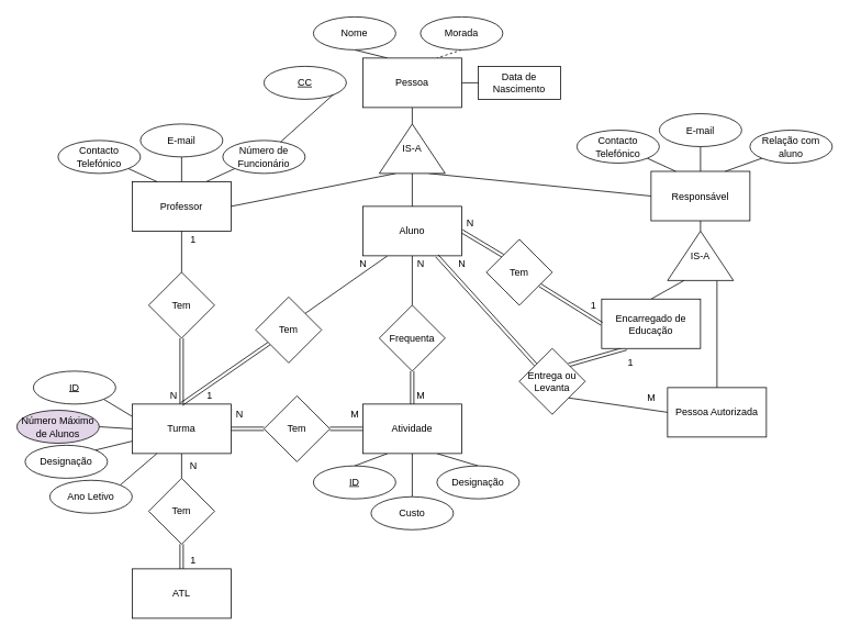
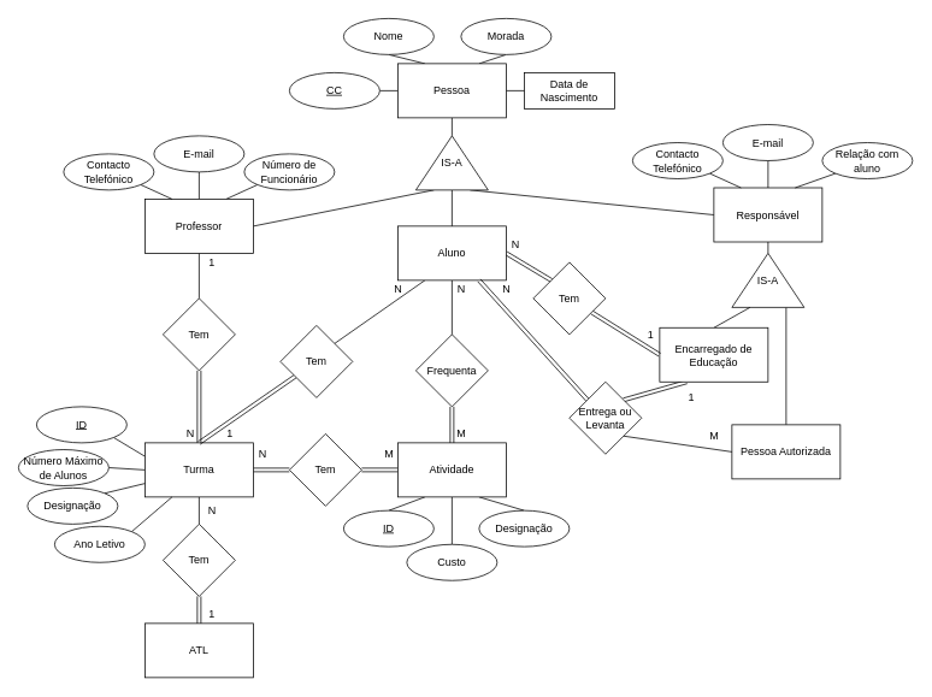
  <mxCell id="0" />
  <mxCell id="1" parent="0" />
  <mxCell id="2" value="ATL" style="rounded=0;whiteSpace=wrap;html=1;" parent="1" vertex="1"><mxGeometry x="160" y="690" width="120" height="60" as="geometry" /></mxCell>
  <mxCell id="3" style="edgeStyle=none;rounded=0;orthogonalLoop=1;jettySize=auto;html=1;exitX=0.5;exitY=1;exitDx=0;exitDy=0;entryX=0.5;entryY=0;entryDx=0;entryDy=0;endArrow=none;endFill=0;shape=link;" edge="1" parent="1" source="4" target="2"><mxGeometry relative="1" as="geometry" /></mxCell>
  <mxCell id="4" value="Tem" style="rhombus;whiteSpace=wrap;html=1;" parent="1" vertex="1"><mxGeometry x="180" y="580" width="80" height="80" as="geometry" /></mxCell>
  <mxCell id="5" style="edgeStyle=none;rounded=0;orthogonalLoop=1;jettySize=auto;html=1;exitX=0.5;exitY=1;exitDx=0;exitDy=0;entryX=0.5;entryY=0;entryDx=0;entryDy=0;endArrow=none;endFill=0;" edge="1" parent="1" source="9" target="4"><mxGeometry relative="1" as="geometry" /></mxCell>
  <mxCell id="6" style="edgeStyle=none;rounded=0;orthogonalLoop=1;jettySize=auto;html=1;exitX=0;exitY=0.25;exitDx=0;exitDy=0;entryX=1;entryY=1;entryDx=0;entryDy=0;endArrow=none;endFill=0;" edge="1" parent="1" source="9" target="10"><mxGeometry relative="1" as="geometry" /></mxCell>
  <mxCell id="7" style="edgeStyle=none;rounded=0;orthogonalLoop=1;jettySize=auto;html=1;exitX=0;exitY=0.5;exitDx=0;exitDy=0;entryX=1;entryY=0.5;entryDx=0;entryDy=0;endArrow=none;endFill=0;" edge="1" parent="1" source="9" target="15"><mxGeometry relative="1" as="geometry" /></mxCell>
  <mxCell id="8" style="edgeStyle=none;shape=link;rounded=0;orthogonalLoop=1;jettySize=auto;html=1;exitX=1;exitY=0.5;exitDx=0;exitDy=0;entryX=0;entryY=0.5;entryDx=0;entryDy=0;endArrow=none;endFill=0;" edge="1" parent="1" source="9" target="88"><mxGeometry relative="1" as="geometry" /></mxCell>
  <mxCell id="9" value="Turma" style="rounded=0;whiteSpace=wrap;html=1;" parent="1" vertex="1"><mxGeometry x="160" y="490" width="120" height="60" as="geometry" /></mxCell>
  <mxCell id="10" value="&lt;u&gt;ID&lt;/u&gt;" style="ellipse;whiteSpace=wrap;html=1;" parent="1" vertex="1"><mxGeometry x="40" y="450" width="100" height="40" as="geometry" /></mxCell>
  <mxCell id="11" style="edgeStyle=none;rounded=0;orthogonalLoop=1;jettySize=auto;html=1;exitX=1;exitY=0;exitDx=0;exitDy=0;entryX=0;entryY=0.75;entryDx=0;entryDy=0;endArrow=none;endFill=0;" edge="1" parent="1" source="12" target="9"><mxGeometry relative="1" as="geometry" /></mxCell>
  <mxCell id="12" value="Designação" style="ellipse;whiteSpace=wrap;html=1;" vertex="1" parent="1"><mxGeometry x="30" y="540" width="100" height="40" as="geometry" /></mxCell>
  <mxCell id="13" style="edgeStyle=none;rounded=0;orthogonalLoop=1;jettySize=auto;html=1;exitX=1;exitY=0;exitDx=0;exitDy=0;entryX=0.25;entryY=1;entryDx=0;entryDy=0;endArrow=none;endFill=0;" edge="1" parent="1" source="14" target="9"><mxGeometry relative="1" as="geometry" /></mxCell>
  <mxCell id="14" value="Ano Letivo" style="ellipse;whiteSpace=wrap;html=1;" vertex="1" parent="1"><mxGeometry x="60" y="582.5" width="100" height="40" as="geometry" /></mxCell>
- <mxCell id="15" value="Número Máximo de Alunos" style="ellipse;whiteSpace=wrap;html=1;fillColor=#e1d5e7;" vertex="1" parent="1"><mxGeometry y="497.5" width="100" height="40" as="geometry" x="20" /></mxCell>
+ <mxCell id="15" value="Número Máximo de Alunos" style="ellipse;whiteSpace=wrap;html=1;" vertex="1" parent="1"><mxGeometry y="497.5" width="100" height="40" as="geometry" x="20" /></mxCell>
  <mxCell id="16" style="edgeStyle=none;rounded=0;orthogonalLoop=1;jettySize=auto;html=1;exitX=0.25;exitY=1;exitDx=0;exitDy=0;entryX=0.5;entryY=0;entryDx=0;entryDy=0;endArrow=none;endFill=0;" edge="1" parent="1" source="20" target="21"><mxGeometry relative="1" as="geometry" /></mxCell>
  <mxCell id="17" style="edgeStyle=none;rounded=0;orthogonalLoop=1;jettySize=auto;html=1;exitX=0.5;exitY=1;exitDx=0;exitDy=0;entryX=0.5;entryY=0;entryDx=0;entryDy=0;endArrow=none;endFill=0;" edge="1" parent="1" source="20" target="23"><mxGeometry relative="1" as="geometry" /></mxCell>
  <mxCell id="18" style="edgeStyle=none;rounded=0;orthogonalLoop=1;jettySize=auto;html=1;exitX=0.75;exitY=1;exitDx=0;exitDy=0;entryX=0.5;entryY=0;entryDx=0;entryDy=0;endArrow=none;endFill=0;" edge="1" parent="1" source="20" target="22"><mxGeometry relative="1" as="geometry" /></mxCell>
  <mxCell id="19" style="edgeStyle=none;shape=link;rounded=0;orthogonalLoop=1;jettySize=auto;html=1;exitX=0;exitY=0.5;exitDx=0;exitDy=0;entryX=1;entryY=0.5;entryDx=0;entryDy=0;endArrow=none;endFill=0;" edge="1" parent="1" source="20" target="88"><mxGeometry relative="1" as="geometry" /></mxCell>
  <mxCell id="20" value="Atividade" style="whiteSpace=wrap;html=1;" vertex="1" parent="1"><mxGeometry x="440" y="490" width="120" height="60" as="geometry" /></mxCell>
  <mxCell id="21" value="&lt;u&gt;ID&lt;/u&gt;" style="ellipse;whiteSpace=wrap;html=1;" vertex="1" parent="1"><mxGeometry x="380" y="565" width="100" height="40" as="geometry" /></mxCell>
  <mxCell id="22" value="Designação" style="ellipse;whiteSpace=wrap;html=1;" vertex="1" parent="1"><mxGeometry x="530" y="565" width="100" height="40" as="geometry" /></mxCell>
  <mxCell id="23" value="Custo" style="ellipse;whiteSpace=wrap;html=1;" vertex="1" parent="1"><mxGeometry x="450" y="602.5" width="100" height="40" as="geometry" /></mxCell>
  <mxCell id="24" style="edgeStyle=none;rounded=0;orthogonalLoop=1;jettySize=auto;html=1;exitX=1;exitY=0.5;exitDx=0;exitDy=0;entryX=0;entryY=0;entryDx=0;entryDy=0;endArrow=none;endFill=0;shape=link;" edge="1" parent="1" source="27" target="69"><mxGeometry relative="1" as="geometry" /></mxCell>
  <mxCell id="25" value="" style="edgeStyle=none;rounded=0;orthogonalLoop=1;jettySize=auto;html=1;endArrow=none;endFill=0;entryX=0.5;entryY=0;entryDx=0;entryDy=0;exitX=0.5;exitY=1;exitDx=0;exitDy=0;" edge="1" parent="1" source="27" target="29"><mxGeometry relative="1" as="geometry" /></mxCell>
  <mxCell id="26" style="edgeStyle=none;rounded=0;orthogonalLoop=1;jettySize=auto;html=1;exitX=0.25;exitY=1;exitDx=0;exitDy=0;entryX=1;entryY=0;entryDx=0;entryDy=0;endArrow=none;endFill=0;" edge="1" parent="1" source="27" target="53"><mxGeometry relative="1" as="geometry" /></mxCell>
  <mxCell id="27" value="Aluno" style="rounded=0;whiteSpace=wrap;html=1;" vertex="1" parent="1"><mxGeometry x="440" y="250" width="120" height="60" as="geometry" /></mxCell>
  <mxCell id="28" style="edgeStyle=none;rounded=0;orthogonalLoop=1;jettySize=auto;html=1;exitX=0.5;exitY=1;exitDx=0;exitDy=0;entryX=0.5;entryY=0;entryDx=0;entryDy=0;endArrow=none;endFill=0;shape=link;" edge="1" parent="1" source="29" target="20"><mxGeometry relative="1" as="geometry" /></mxCell>
  <mxCell id="29" value="Frequenta" style="rhombus;whiteSpace=wrap;html=1;" vertex="1" parent="1"><mxGeometry x="460" y="370" width="80" height="80" as="geometry" /></mxCell>
  <mxCell id="30" style="edgeStyle=none;rounded=0;orthogonalLoop=1;jettySize=auto;html=1;exitX=1;exitY=0.5;exitDx=0;exitDy=0;entryX=0;entryY=0.25;entryDx=0;entryDy=0;endArrow=none;endFill=0;" edge="1" parent="1" source="34" target="51"><mxGeometry relative="1" as="geometry" /></mxCell>
  <mxCell id="31" style="edgeStyle=none;rounded=0;orthogonalLoop=1;jettySize=auto;html=1;exitX=0.5;exitY=1;exitDx=0;exitDy=0;entryX=0.5;entryY=0;entryDx=0;entryDy=0;endArrow=none;endFill=0;" edge="1" parent="1" source="34" target="74"><mxGeometry relative="1" as="geometry" /></mxCell>
  <mxCell id="32" style="edgeStyle=none;rounded=0;orthogonalLoop=1;jettySize=auto;html=1;exitX=0.75;exitY=0;exitDx=0;exitDy=0;entryX=0;entryY=1;entryDx=0;entryDy=0;endArrow=none;endFill=0;" edge="1" parent="1" source="34" target="35"><mxGeometry relative="1" as="geometry" /></mxCell>
  <mxCell id="33" style="edgeStyle=none;rounded=0;orthogonalLoop=1;jettySize=auto;html=1;exitX=0.5;exitY=0;exitDx=0;exitDy=0;entryX=0.5;entryY=1;entryDx=0;entryDy=0;endArrow=none;endFill=0;" edge="1" parent="1" source="34" target="45"><mxGeometry relative="1" as="geometry" /></mxCell>
  <mxCell id="34" value="Professor" style="rounded=0;whiteSpace=wrap;html=1;" vertex="1" parent="1"><mxGeometry x="160" y="220" width="120" height="60" as="geometry" /></mxCell>
  <mxCell id="35" value="Número de Funcionário" style="ellipse;whiteSpace=wrap;html=1;" vertex="1" parent="1"><mxGeometry x="270" y="170" width="100" height="40" as="geometry" /></mxCell>
  <mxCell id="36" style="edgeStyle=none;rounded=0;orthogonalLoop=1;jettySize=auto;html=1;exitX=0.5;exitY=1;exitDx=0;exitDy=0;entryX=0.25;entryY=0;entryDx=0;entryDy=0;endArrow=none;endFill=0;" edge="1" parent="1" source="37" target="48"><mxGeometry relative="1" as="geometry" /></mxCell>
  <mxCell id="37" value="Nome" style="ellipse;whiteSpace=wrap;html=1;" vertex="1" parent="1"><mxGeometry x="380" width="100" height="40" as="geometry" y="20" /></mxCell>
- <mxCell id="38" style="edgeStyle=none;rounded=0;orthogonalLoop=1;jettySize=auto;html=1;exitX=1;exitY=0.5;exitDx=0;exitDy=0;endArrow=none;endFill=0;" edge="1" parent="1" source="39" target="35"><mxGeometry relative="1" as="geometry" /></mxCell>
+ <mxCell id="38" style="edgeStyle=none;rounded=0;orthogonalLoop=1;jettySize=auto;html=1;exitX=1;exitY=0.5;exitDx=0;exitDy=0;entryX=0;entryY=0.5;entryDx=0;entryDy=0;endArrow=none;endFill=0;" edge="1" parent="1" source="39" target="48"><mxGeometry relative="1" as="geometry" /></mxCell>
  <mxCell id="39" value="&lt;u&gt;CC&lt;/u&gt;" style="ellipse;whiteSpace=wrap;html=1;" vertex="1" parent="1"><mxGeometry x="320" y="80" width="100" height="40" as="geometry" /></mxCell>
- <mxCell id="40" style="edgeStyle=none;rounded=0;orthogonalLoop=1;jettySize=auto;html=1;exitX=0.5;exitY=1;exitDx=0;exitDy=0;entryX=0.75;entryY=0;entryDx=0;entryDy=0;endArrow=none;endFill=0;dashed=1;" edge="1" parent="1" source="41" target="48"><mxGeometry relative="1" as="geometry" /></mxCell>
+ <mxCell id="40" style="edgeStyle=none;rounded=0;orthogonalLoop=1;jettySize=auto;html=1;exitX=0.5;exitY=1;exitDx=0;exitDy=0;entryX=0.75;entryY=0;entryDx=0;entryDy=0;endArrow=none;endFill=0;" edge="1" parent="1" source="41" target="48"><mxGeometry relative="1" as="geometry" /></mxCell>
  <mxCell id="41" value="Morada" style="ellipse;whiteSpace=wrap;html=1;" vertex="1" parent="1"><mxGeometry x="510" width="100" height="40" as="geometry" y="20" /></mxCell>
  <mxCell id="42" value="Data de Nascimento" style="whiteSpace=wrap;html=1;rounded=0;" vertex="1" parent="1"><mxGeometry x="580" y="80" width="100" height="40" as="geometry" /></mxCell>
  <mxCell id="43" style="edgeStyle=none;rounded=0;orthogonalLoop=1;jettySize=auto;html=1;exitX=1;exitY=1;exitDx=0;exitDy=0;entryX=0.25;entryY=0;entryDx=0;entryDy=0;endArrow=none;endFill=0;" edge="1" parent="1" source="44" target="34"><mxGeometry relative="1" as="geometry" /></mxCell>
  <mxCell id="44" value="Contacto Telefónico" style="ellipse;whiteSpace=wrap;html=1;" vertex="1" parent="1"><mxGeometry x="70" y="170" width="100" height="40" as="geometry" /></mxCell>
  <mxCell id="45" value="E-mail" style="ellipse;whiteSpace=wrap;html=1;" vertex="1" parent="1"><mxGeometry x="170" y="150" width="100" height="40" as="geometry" /></mxCell>
  <mxCell id="46" style="rounded=0;orthogonalLoop=1;jettySize=auto;html=1;exitX=1;exitY=0.5;exitDx=0;exitDy=0;entryX=0;entryY=0.5;entryDx=0;entryDy=0;endArrow=none;endFill=0;" edge="1" parent="1" source="48" target="42"><mxGeometry relative="1" as="geometry" /></mxCell>
  <mxCell id="47" style="edgeStyle=none;rounded=0;orthogonalLoop=1;jettySize=auto;html=1;exitX=0.5;exitY=1;exitDx=0;exitDy=0;entryX=1;entryY=0.5;entryDx=0;entryDy=0;endArrow=none;endFill=0;" edge="1" parent="1" source="48" target="51"><mxGeometry relative="1" as="geometry" /></mxCell>
  <mxCell id="48" value="Pessoa" style="rounded=0;whiteSpace=wrap;html=1;" vertex="1" parent="1"><mxGeometry x="440" y="70" width="120" height="60" as="geometry" /></mxCell>
  <mxCell id="49" style="edgeStyle=none;rounded=0;orthogonalLoop=1;jettySize=auto;html=1;exitX=0;exitY=0.5;exitDx=0;exitDy=0;entryX=0.5;entryY=0;entryDx=0;entryDy=0;endArrow=none;endFill=0;" edge="1" parent="1" source="51" target="27"><mxGeometry relative="1" as="geometry" /></mxCell>
  <mxCell id="50" style="edgeStyle=none;rounded=0;orthogonalLoop=1;jettySize=auto;html=1;exitX=0;exitY=0.75;exitDx=0;exitDy=0;entryX=0;entryY=0.5;entryDx=0;entryDy=0;endArrow=none;endFill=0;" edge="1" parent="1" source="51" target="55"><mxGeometry relative="1" as="geometry" /></mxCell>
  <mxCell id="51" value="IS-A" style="triangle;whiteSpace=wrap;html=1;direction=north;" vertex="1" parent="1"><mxGeometry x="460" y="150" width="80" height="60" as="geometry" /></mxCell>
  <mxCell id="52" style="edgeStyle=none;rounded=0;orthogonalLoop=1;jettySize=auto;html=1;entryX=0.5;entryY=0;entryDx=0;entryDy=0;endArrow=none;endFill=0;shape=link;" edge="1" parent="1" source="53" target="9"><mxGeometry relative="1" as="geometry" /></mxCell>
  <mxCell id="53" value="Tem" style="rhombus;whiteSpace=wrap;html=1;" vertex="1" parent="1"><mxGeometry x="310" y="360" width="80" height="80" as="geometry" /></mxCell>
  <mxCell id="54" style="edgeStyle=none;rounded=0;orthogonalLoop=1;jettySize=auto;html=1;exitX=0.5;exitY=1;exitDx=0;exitDy=0;entryX=1;entryY=0.5;entryDx=0;entryDy=0;endArrow=none;endFill=0;" edge="1" parent="1" source="55" target="63"><mxGeometry relative="1" as="geometry" /></mxCell>
  <mxCell id="55" value="Responsável" style="rounded=0;whiteSpace=wrap;html=1;" vertex="1" parent="1"><mxGeometry x="790" y="207.5" width="120" height="60" as="geometry" /></mxCell>
  <mxCell id="56" style="edgeStyle=none;rounded=0;orthogonalLoop=1;jettySize=auto;html=1;exitX=1;exitY=1;exitDx=0;exitDy=0;entryX=0.25;entryY=0;entryDx=0;entryDy=0;endArrow=none;endFill=0;" edge="1" parent="1" source="57" target="55"><mxGeometry relative="1" as="geometry" /></mxCell>
  <mxCell id="57" value="Contacto Telefónico" style="ellipse;whiteSpace=wrap;html=1;" vertex="1" parent="1"><mxGeometry x="700" y="157.5" width="100" height="40" as="geometry" /></mxCell>
  <mxCell id="58" style="edgeStyle=none;rounded=0;orthogonalLoop=1;jettySize=auto;html=1;exitX=0.5;exitY=1;exitDx=0;exitDy=0;entryX=0.5;entryY=0;entryDx=0;entryDy=0;endArrow=none;endFill=0;" edge="1" parent="1" source="59" target="55"><mxGeometry relative="1" as="geometry" /></mxCell>
  <mxCell id="59" value="E-mail" style="ellipse;whiteSpace=wrap;html=1;" vertex="1" parent="1"><mxGeometry x="800" y="137.5" width="100" height="40" as="geometry" /></mxCell>
  <mxCell id="60" style="edgeStyle=none;rounded=0;orthogonalLoop=1;jettySize=auto;html=1;exitX=0;exitY=1;exitDx=0;exitDy=0;entryX=0.75;entryY=0;entryDx=0;entryDy=0;endArrow=none;endFill=0;" edge="1" parent="1" source="61" target="55"><mxGeometry relative="1" as="geometry" /></mxCell>
  <mxCell id="61" value="Relação com aluno" style="ellipse;whiteSpace=wrap;html=1;" vertex="1" parent="1"><mxGeometry x="910" y="157.5" width="100" height="40" as="geometry" /></mxCell>
  <mxCell id="62" style="edgeStyle=none;rounded=0;orthogonalLoop=1;jettySize=auto;html=1;exitX=0;exitY=0.75;exitDx=0;exitDy=0;entryX=0.5;entryY=0;entryDx=0;entryDy=0;endArrow=none;endFill=0;" edge="1" parent="1" source="63" target="67"><mxGeometry relative="1" as="geometry" /></mxCell>
  <mxCell id="63" value="IS-A" style="triangle;whiteSpace=wrap;html=1;direction=north;" vertex="1" parent="1"><mxGeometry x="810" y="280" width="80" height="60" as="geometry" /></mxCell>
  <mxCell id="64" style="edgeStyle=none;rounded=0;orthogonalLoop=1;jettySize=auto;html=1;exitX=0.5;exitY=0;exitDx=0;exitDy=0;entryX=0;entryY=0.25;entryDx=0;entryDy=0;endArrow=none;endFill=0;" edge="1" parent="1" source="66" target="63"><mxGeometry relative="1" as="geometry" /></mxCell>
  <mxCell id="65" style="edgeStyle=none;rounded=0;orthogonalLoop=1;jettySize=auto;html=1;exitX=0.25;exitY=1;exitDx=0;exitDy=0;entryX=1;entryY=0;entryDx=0;entryDy=0;endArrow=none;endFill=0;shape=link;" edge="1" parent="1" source="66" target="72"><mxGeometry relative="1" as="geometry" /></mxCell>
  <mxCell id="66" value="Encarregado de Educação" style="rounded=0;whiteSpace=wrap;html=1;" vertex="1" parent="1"><mxGeometry x="730" y="362.5" width="120" height="60" as="geometry" /></mxCell>
  <mxCell id="67" value="Pessoa Autorizada" style="rounded=0;whiteSpace=wrap;html=1;" vertex="1" parent="1"><mxGeometry x="810" y="470" width="120" height="60" as="geometry" /></mxCell>
  <mxCell id="68" value="" style="edgeStyle=none;rounded=0;orthogonalLoop=1;jettySize=auto;html=1;endArrow=none;endFill=0;entryX=0;entryY=0.5;entryDx=0;entryDy=0;shape=link;" edge="1" parent="1" source="69" target="66"><mxGeometry relative="1" as="geometry" /></mxCell>
  <mxCell id="69" value="Tem" style="rhombus;whiteSpace=wrap;html=1;" vertex="1" parent="1"><mxGeometry x="590" y="290" width="80" height="80" as="geometry" /></mxCell>
  <mxCell id="70" style="edgeStyle=none;rounded=0;orthogonalLoop=1;jettySize=auto;html=1;exitX=1;exitY=1;exitDx=0;exitDy=0;endArrow=none;endFill=0;entryX=0;entryY=0.5;entryDx=0;entryDy=0;" edge="1" parent="1" source="72" target="67"><mxGeometry relative="1" as="geometry"><mxPoint x="670" y="490" as="targetPoint" /></mxGeometry></mxCell>
  <mxCell id="71" style="edgeStyle=none;rounded=0;orthogonalLoop=1;jettySize=auto;html=1;exitX=0;exitY=0;exitDx=0;exitDy=0;entryX=0.75;entryY=1;entryDx=0;entryDy=0;endArrow=none;endFill=0;shape=link;" edge="1" parent="1" source="72" target="27"><mxGeometry relative="1" as="geometry" /></mxCell>
  <mxCell id="72" value="Entrega ou Levanta" style="rhombus;whiteSpace=wrap;html=1;" vertex="1" parent="1"><mxGeometry x="630" y="422.5" width="80" height="80" as="geometry" /></mxCell>
  <mxCell id="73" style="edgeStyle=none;shape=link;rounded=0;orthogonalLoop=1;jettySize=auto;html=1;exitX=0.5;exitY=1;exitDx=0;exitDy=0;entryX=0.5;entryY=0;entryDx=0;entryDy=0;endArrow=none;endFill=0;" edge="1" parent="1" source="74" target="9"><mxGeometry relative="1" as="geometry" /></mxCell>
  <mxCell id="74" value="Tem" style="rhombus;whiteSpace=wrap;html=1;" vertex="1" parent="1"><mxGeometry x="180" y="330" width="80" height="80" as="geometry" /></mxCell>
  <mxCell id="75" value="1" style="text;html=1;align=center;verticalAlign=middle;resizable=0;points=[];autosize=1;strokeColor=none;fillColor=none;" vertex="1" parent="1"><mxGeometry x="244" y="470" width="20" height="20" as="geometry" /></mxCell>
  <mxCell id="76" value="N" style="text;html=1;align=center;verticalAlign=middle;resizable=0;points=[];autosize=1;strokeColor=none;fillColor=none;" vertex="1" parent="1"><mxGeometry x="430" y="310" width="20" height="20" as="geometry" /></mxCell>
  <mxCell id="77" value="1" style="text;html=1;align=center;verticalAlign=middle;resizable=0;points=[];autosize=1;strokeColor=none;fillColor=none;" vertex="1" parent="1"><mxGeometry x="710" y="360" width="20" height="20" as="geometry" /></mxCell>
  <mxCell id="78" value="N" style="text;html=1;align=center;verticalAlign=middle;resizable=0;points=[];autosize=1;strokeColor=none;fillColor=none;" vertex="1" parent="1"><mxGeometry x="560" y="260" width="20" height="20" as="geometry" /></mxCell>
  <mxCell id="79" value="1" style="text;html=1;align=center;verticalAlign=middle;resizable=0;points=[];autosize=1;strokeColor=none;fillColor=none;" vertex="1" parent="1"><mxGeometry x="755" y="430" width="20" height="20" as="geometry" /></mxCell>
  <mxCell id="80" value="N" style="text;html=1;align=center;verticalAlign=middle;resizable=0;points=[];autosize=1;strokeColor=none;fillColor=none;" vertex="1" parent="1"><mxGeometry x="550" y="310" width="20" height="20" as="geometry" /></mxCell>
  <mxCell id="81" value="M" style="text;html=1;align=center;verticalAlign=middle;resizable=0;points=[];autosize=1;strokeColor=none;fillColor=none;" vertex="1" parent="1"><mxGeometry x="775" y="472.5" width="30" height="20" as="geometry" /></mxCell>
  <mxCell id="82" value="M" style="text;html=1;align=center;verticalAlign=middle;resizable=0;points=[];autosize=1;strokeColor=none;fillColor=none;" vertex="1" parent="1"><mxGeometry x="495" y="470" width="30" height="20" as="geometry" /></mxCell>
  <mxCell id="83" value="N" style="text;html=1;align=center;verticalAlign=middle;resizable=0;points=[];autosize=1;strokeColor=none;fillColor=none;" vertex="1" parent="1"><mxGeometry x="500" y="310" width="20" height="20" as="geometry" /></mxCell>
  <mxCell id="84" value="1" style="text;html=1;align=center;verticalAlign=middle;resizable=0;points=[];autosize=1;strokeColor=none;fillColor=none;" vertex="1" parent="1"><mxGeometry x="224" y="280" width="20" height="20" as="geometry" /></mxCell>
  <mxCell id="85" value="N" style="text;html=1;align=center;verticalAlign=middle;resizable=0;points=[];autosize=1;strokeColor=none;fillColor=none;" vertex="1" parent="1"><mxGeometry x="200" y="470" width="20" height="20" as="geometry" /></mxCell>
  <mxCell id="86" value="N" style="text;html=1;align=center;verticalAlign=middle;resizable=0;points=[];autosize=1;strokeColor=none;fillColor=none;" vertex="1" parent="1"><mxGeometry x="224" y="555" width="20" height="20" as="geometry" /></mxCell>
  <mxCell id="87" value="1" style="text;html=1;align=center;verticalAlign=middle;resizable=0;points=[];autosize=1;strokeColor=none;fillColor=none;" vertex="1" parent="1"><mxGeometry x="224" y="670" width="20" height="20" as="geometry" /></mxCell>
  <mxCell id="88" value="Tem" style="rhombus;whiteSpace=wrap;html=1;" vertex="1" parent="1"><mxGeometry x="320" y="480" width="80" height="80" as="geometry" /></mxCell>
  <mxCell id="89" value="M" style="text;html=1;align=center;verticalAlign=middle;resizable=0;points=[];autosize=1;strokeColor=none;fillColor=none;" vertex="1" parent="1"><mxGeometry x="415" y="492.5" width="30" height="20" as="geometry" /></mxCell>
  <mxCell id="90" value="N" style="text;html=1;align=center;verticalAlign=middle;resizable=0;points=[];autosize=1;strokeColor=none;fillColor=none;" vertex="1" parent="1"><mxGeometry x="280" y="492.5" width="20" height="20" as="geometry" /></mxCell>
